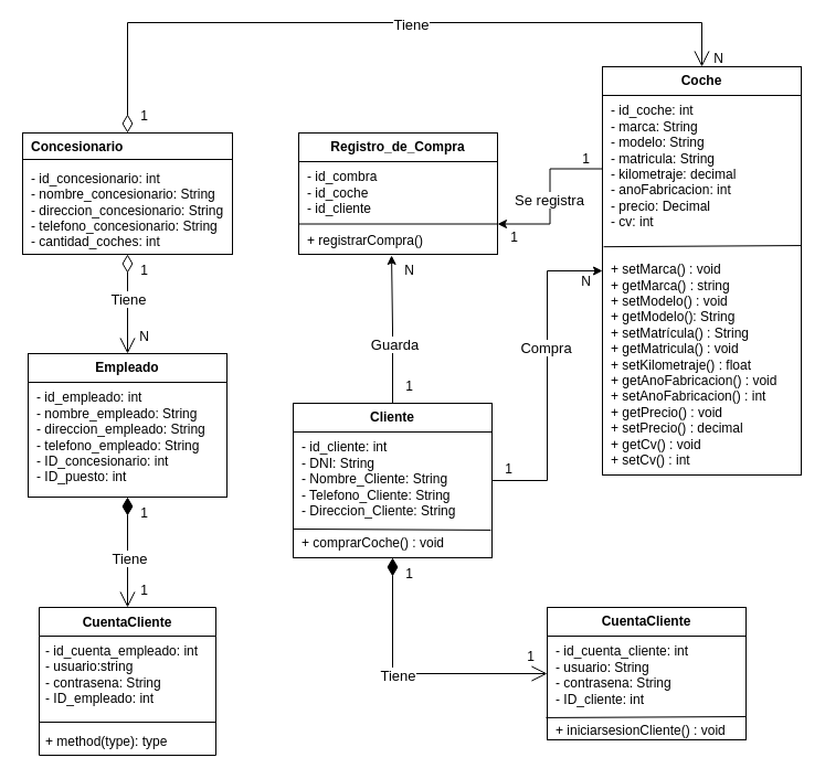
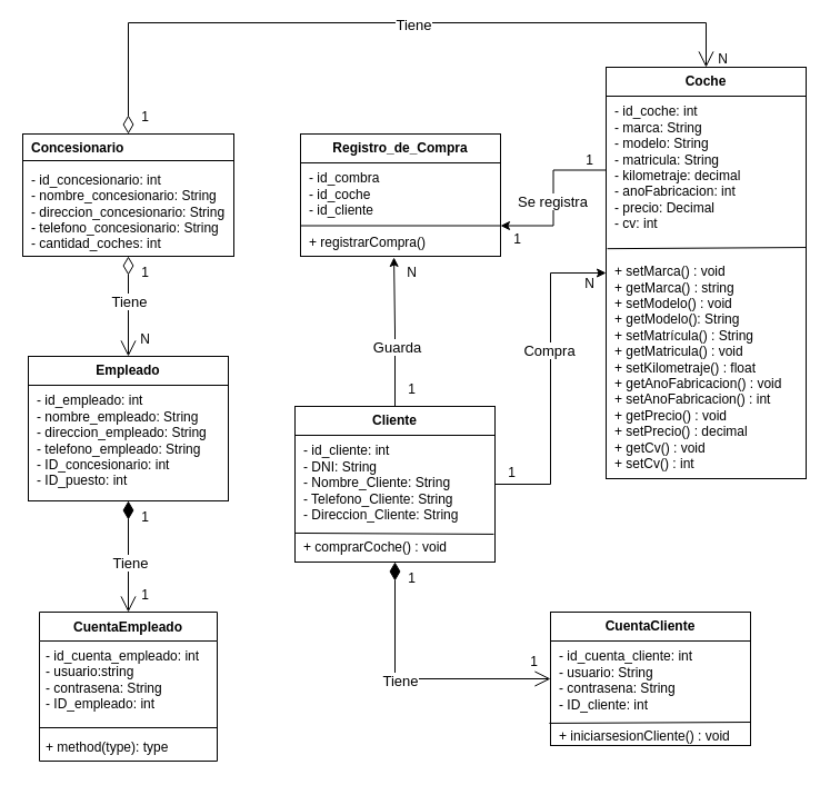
  <mxCell id="0" />
  <mxCell id="1" parent="0" />
  <mxCell id="2" value="&lt;p style=&quot;margin:0px;margin-top:6px;text-align:center;&quot;&gt;&lt;/p&gt;&lt;p style=&quot;margin:0px;margin-left:8px;&quot;&gt;&lt;b&gt;Concesionario&lt;/b&gt;&lt;/p&gt;&lt;p style=&quot;margin:0px;margin-left:8px;&quot;&gt;&lt;span style=&quot;background-color: transparent; color: light-dark(rgb(0, 0, 0), rgb(255, 255, 255));&quot;&gt;&lt;br&gt;&lt;/span&gt;&lt;/p&gt;&lt;p style=&quot;margin:0px;margin-left:8px;&quot;&gt;&lt;span style=&quot;background-color: transparent; color: light-dark(rgb(0, 0, 0), rgb(255, 255, 255));&quot;&gt;- id_concesionario: int&lt;/span&gt;&lt;/p&gt;&lt;p style=&quot;margin:0px;margin-left:8px;&quot;&gt;- nombre_concesionario: String&lt;/p&gt;&lt;p style=&quot;margin:0px;margin-left:8px;&quot;&gt;- direccion_concesionario: String&lt;/p&gt;&lt;p style=&quot;margin:0px;margin-left:8px;&quot;&gt;- telefono_concesionario: String&lt;/p&gt;&lt;p style=&quot;margin:0px;margin-left:8px;&quot;&gt;- cantidad_coches: int&lt;/p&gt;" style="align=left;overflow=fill;html=1;dropTarget=0;whiteSpace=wrap;" parent="1" vertex="1"><mxGeometry x="20" y="120" width="190" height="110" as="geometry" /></mxCell>
  <mxCell id="3" value="" style="line;strokeWidth=1;fillColor=none;align=left;verticalAlign=middle;spacingTop=-1;spacingLeft=3;spacingRight=3;rotatable=0;labelPosition=right;points=[];portConstraint=eastwest;strokeColor=inherit;" parent="1" vertex="1"><mxGeometry x="20" y="140" width="190" height="8" as="geometry" /></mxCell>
  <mxCell id="4" value="&lt;p style=&quot;margin:0px;margin-top:6px;text-align:center;&quot;&gt;&lt;b&gt;Registro_de_Compra&lt;/b&gt;&lt;/p&gt;&lt;hr size=&quot;1&quot; style=&quot;border-style:solid;&quot;&gt;&lt;p style=&quot;margin:0px;margin-left:8px;&quot;&gt;- id_combra&lt;br&gt;- id_coche&lt;/p&gt;&lt;p style=&quot;margin:0px;margin-left:8px;&quot;&gt;- id_cliente&lt;/p&gt;&lt;p style=&quot;margin:0px;margin-left:8px;&quot;&gt;&lt;br&gt;&lt;/p&gt;&lt;p style=&quot;margin:0px;margin-left:8px;&quot;&gt;+ registrarCompra()&lt;/p&gt;&lt;p style=&quot;margin:0px;margin-left:8px;&quot;&gt;&lt;br&gt;&lt;/p&gt;" style="align=left;overflow=fill;html=1;dropTarget=0;whiteSpace=wrap;" parent="1" vertex="1"><mxGeometry x="270" y="120" width="180" height="110" as="geometry" /></mxCell>
  <mxCell id="5" value="&lt;p style=&quot;margin:0px;margin-top:6px;text-align:center;&quot;&gt;&lt;b&gt;Coche&lt;/b&gt;&lt;/p&gt;&lt;hr size=&quot;1&quot; style=&quot;border-style:solid;&quot;&gt;&lt;p style=&quot;margin:0px;margin-left:8px;&quot;&gt;- id_coche: int&lt;br&gt;- marca: String&lt;/p&gt;&lt;p style=&quot;margin:0px;margin-left:8px;&quot;&gt;- modelo: String&lt;/p&gt;&lt;p style=&quot;margin:0px;margin-left:8px;&quot;&gt;- matricula: String&lt;/p&gt;&lt;p style=&quot;margin:0px;margin-left:8px;&quot;&gt;- kilometraje: decimal&lt;/p&gt;&lt;p style=&quot;margin:0px;margin-left:8px;&quot;&gt;- anoFabricacion: int&lt;/p&gt;&lt;p style=&quot;margin:0px;margin-left:8px;&quot;&gt;- precio: Decimal&lt;/p&gt;&lt;p style=&quot;margin:0px;margin-left:8px;&quot;&gt;-&amp;nbsp;&lt;span style=&quot;background-color: transparent; color: light-dark(rgb(0, 0, 0), rgb(255, 255, 255));&quot;&gt;cv: int&lt;/span&gt;&lt;/p&gt;&lt;p style=&quot;margin:0px;margin-left:8px;&quot;&gt;&lt;span style=&quot;background-color: transparent; color: light-dark(rgb(0, 0, 0), rgb(255, 255, 255));&quot;&gt;&lt;br&gt;&lt;/span&gt;&lt;/p&gt;&lt;p style=&quot;margin:0px;margin-left:8px;&quot;&gt;&lt;span style=&quot;background-color: transparent; color: light-dark(rgb(0, 0, 0), rgb(255, 255, 255));&quot;&gt;&lt;br&gt;&lt;/span&gt;&lt;/p&gt;&lt;p style=&quot;margin:0px;margin-left:8px;&quot;&gt;&lt;span style=&quot;background-color: transparent; color: light-dark(rgb(0, 0, 0), rgb(255, 255, 255));&quot;&gt;+ setMarca() : void&lt;/span&gt;&lt;/p&gt;&lt;p style=&quot;margin:0px;margin-left:8px;&quot;&gt;&lt;span style=&quot;background-color: transparent; color: light-dark(rgb(0, 0, 0), rgb(255, 255, 255));&quot;&gt;+ getMarca() : string&lt;/span&gt;&lt;/p&gt;&lt;p style=&quot;margin:0px;margin-left:8px;&quot;&gt;&lt;span style=&quot;background-color: transparent; color: light-dark(rgb(0, 0, 0), rgb(255, 255, 255));&quot;&gt;+ setModelo() : void&lt;/span&gt;&lt;/p&gt;&lt;p style=&quot;margin:0px;margin-left:8px;&quot;&gt;&lt;span style=&quot;background-color: transparent; color: light-dark(rgb(0, 0, 0), rgb(255, 255, 255));&quot;&gt;+ getModelo(): String&lt;/span&gt;&lt;/p&gt;&lt;p style=&quot;margin:0px;margin-left:8px;&quot;&gt;&lt;span style=&quot;background-color: transparent; color: light-dark(rgb(0, 0, 0), rgb(255, 255, 255));&quot;&gt;+ setMatrícula() : String&lt;/span&gt;&lt;/p&gt;&lt;p style=&quot;margin:0px;margin-left:8px;&quot;&gt;&lt;span style=&quot;background-color: transparent; color: light-dark(rgb(0, 0, 0), rgb(255, 255, 255));&quot;&gt;+ getMatricula() : void&lt;/span&gt;&lt;/p&gt;&lt;p style=&quot;margin:0px;margin-left:8px;&quot;&gt;&lt;span style=&quot;background-color: transparent; color: light-dark(rgb(0, 0, 0), rgb(255, 255, 255));&quot;&gt;+ setKilometraje() : float&lt;/span&gt;&lt;/p&gt;&lt;p style=&quot;margin:0px;margin-left:8px;&quot;&gt;&lt;span style=&quot;background-color: transparent; color: light-dark(rgb(0, 0, 0), rgb(255, 255, 255));&quot;&gt;+ getAnoFabricacion() : void&lt;/span&gt;&lt;/p&gt;&lt;p style=&quot;margin:0px;margin-left:8px;&quot;&gt;&lt;span style=&quot;background-color: transparent; color: light-dark(rgb(0, 0, 0), rgb(255, 255, 255));&quot;&gt;+ setAnoFabricacion() : int&lt;/span&gt;&lt;/p&gt;&lt;p style=&quot;margin:0px;margin-left:8px;&quot;&gt;&lt;span style=&quot;background-color: transparent; color: light-dark(rgb(0, 0, 0), rgb(255, 255, 255));&quot;&gt;+ getPrecio() : void&lt;/span&gt;&lt;/p&gt;&lt;p style=&quot;margin:0px;margin-left:8px;&quot;&gt;&lt;span style=&quot;background-color: transparent; color: light-dark(rgb(0, 0, 0), rgb(255, 255, 255));&quot;&gt;+ setPrecio() : decimal&lt;/span&gt;&lt;/p&gt;&lt;p style=&quot;margin:0px;margin-left:8px;&quot;&gt;&lt;span style=&quot;background-color: transparent; color: light-dark(rgb(0, 0, 0), rgb(255, 255, 255));&quot;&gt;+ getCv() : void&lt;/span&gt;&lt;/p&gt;&lt;p style=&quot;margin:0px;margin-left:8px;&quot;&gt;&lt;span style=&quot;background-color: transparent; color: light-dark(rgb(0, 0, 0), rgb(255, 255, 255));&quot;&gt;+ setCv() : int&lt;/span&gt;&lt;/p&gt;" style="align=left;overflow=fill;html=1;dropTarget=0;whiteSpace=wrap;" parent="1" vertex="1"><mxGeometry x="545" y="60" width="180" height="370" as="geometry" /></mxCell>
  <mxCell id="6" style="edgeStyle=orthogonalEdgeStyle;rounded=0;orthogonalLoop=1;jettySize=auto;html=1;exitX=1;exitY=0.5;exitDx=0;exitDy=0;entryX=0;entryY=0.5;entryDx=0;entryDy=0;" edge="1" parent="1" source="8" target="5"><mxGeometry relative="1" as="geometry" /></mxCell>
  <mxCell id="7" value="&lt;font style=&quot;font-size: 13px;&quot;&gt;Compra&lt;/font&gt;" style="edgeLabel;html=1;align=center;verticalAlign=middle;resizable=0;points=[];" vertex="1" connectable="0" parent="6"><mxGeometry x="0.179" y="2" relative="1" as="geometry"><mxPoint as="offset" /></mxGeometry></mxCell>
  <mxCell id="8" value="&lt;p style=&quot;margin:0px;margin-top:6px;text-align:center;&quot;&gt;&lt;b&gt;Cliente&lt;/b&gt;&lt;/p&gt;&lt;hr size=&quot;1&quot; style=&quot;border-style:solid;&quot;&gt;&lt;p style=&quot;margin:0px;margin-left:8px;&quot;&gt;- id_cliente: int&lt;br&gt;- DNI: String&lt;/p&gt;&lt;p style=&quot;margin:0px;margin-left:8px;&quot;&gt;- Nombre_Cliente: String&lt;/p&gt;&lt;p style=&quot;margin:0px;margin-left:8px;&quot;&gt;- Telefono_Cliente: String&lt;/p&gt;&lt;p style=&quot;margin:0px;margin-left:8px;&quot;&gt;- Direccion_Cliente: String&lt;/p&gt;&lt;p style=&quot;margin:0px;margin-left:8px;&quot;&gt;&lt;br&gt;&lt;/p&gt;&lt;p style=&quot;margin:0px;margin-left:8px;&quot;&gt;+ comprarCoche() : void&lt;/p&gt;" style="align=left;overflow=fill;html=1;dropTarget=0;whiteSpace=wrap;" parent="1" vertex="1"><mxGeometry x="265" y="365" width="180" height="140" as="geometry" /></mxCell>
  <mxCell id="9" value="&lt;p style=&quot;margin:0px;margin-top:6px;text-align:center;&quot;&gt;&lt;b&gt;Empleado&lt;/b&gt;&lt;/p&gt;&lt;hr size=&quot;1&quot; style=&quot;border-style:solid;&quot;&gt;&lt;p style=&quot;margin:0px;margin-left:8px;&quot;&gt;- id_empleado: int&lt;br&gt;- nombre_empleado: String&lt;/p&gt;&lt;p style=&quot;margin:0px;margin-left:8px;&quot;&gt;- direccion_empleado: String&lt;/p&gt;&lt;p style=&quot;margin:0px;margin-left:8px;&quot;&gt;- telefono_empleado: String&lt;/p&gt;&lt;p style=&quot;margin:0px;margin-left:8px;&quot;&gt;- ID_concesionario: int&lt;/p&gt;&lt;p style=&quot;margin:0px;margin-left:8px;&quot;&gt;- ID_puesto: int&lt;/p&gt;" style="align=left;overflow=fill;html=1;dropTarget=0;whiteSpace=wrap;" parent="1" vertex="1"><mxGeometry x="25" y="320" width="180" height="130" as="geometry" /></mxCell>
  <mxCell id="10" value="&lt;p style=&quot;margin:0px;margin-top:6px;text-align:center;&quot;&gt;&lt;b&gt;CuentaCliente&lt;/b&gt;&lt;/p&gt;&lt;hr size=&quot;1&quot; style=&quot;border-style:solid;&quot;&gt;&lt;p style=&quot;margin:0px;margin-left:8px;&quot;&gt;- id_cuenta_cliente: int&lt;br&gt;- usuario: String&lt;/p&gt;&lt;p style=&quot;margin:0px;margin-left:8px;&quot;&gt;- contrasena: String&lt;/p&gt;&lt;p style=&quot;margin:0px;margin-left:8px;&quot;&gt;- ID_cliente: int&lt;/p&gt;&lt;p style=&quot;margin:0px;margin-left:8px;&quot;&gt;&lt;br&gt;&lt;/p&gt;&lt;p style=&quot;margin:0px;margin-left:8px;&quot;&gt;+ iniciarsesionCliente() : void&lt;/p&gt;" style="align=left;overflow=fill;html=1;dropTarget=0;whiteSpace=wrap;" parent="1" vertex="1"><mxGeometry x="495" y="550" width="180" height="120" as="geometry" /></mxCell>
  <mxCell id="11" value="" style="endArrow=none;html=1;rounded=0;entryX=1;entryY=0.438;entryDx=0;entryDy=0;entryPerimeter=0;exitX=0.006;exitY=0.441;exitDx=0;exitDy=0;exitPerimeter=0;" edge="1" parent="1" source="5" target="5"><mxGeometry width="50" height="50" relative="1" as="geometry"><mxPoint x="295" y="420" as="sourcePoint" /><mxPoint x="345" y="370" as="targetPoint" /><Array as="points" /></mxGeometry></mxCell>
  <mxCell id="12" value="" style="endArrow=none;html=1;rounded=0;entryX=1;entryY=0.75;entryDx=0;entryDy=0;exitX=0;exitY=0.75;exitDx=0;exitDy=0;" edge="1" parent="1" source="4" target="4"><mxGeometry width="50" height="50" relative="1" as="geometry"><mxPoint x="295" y="420" as="sourcePoint" /><mxPoint x="345" y="370" as="targetPoint" /></mxGeometry></mxCell>
  <mxCell id="13" value="" style="endArrow=none;html=1;rounded=0;exitX=0;exitY=0.814;exitDx=0;exitDy=0;exitPerimeter=0;entryX=0.994;entryY=0.821;entryDx=0;entryDy=0;entryPerimeter=0;" edge="1" parent="1" source="8" target="8"><mxGeometry width="50" height="50" relative="1" as="geometry"><mxPoint x="295" y="420" as="sourcePoint" /><mxPoint x="445" y="655" as="targetPoint" /></mxGeometry></mxCell>
  <mxCell id="14" value="" style="endArrow=none;html=1;rounded=0;exitX=-0.006;exitY=0.833;exitDx=0;exitDy=0;entryX=1;entryY=0.825;entryDx=0;entryDy=0;exitPerimeter=0;entryPerimeter=0;" edge="1" parent="1" source="10" target="10"><mxGeometry width="50" height="50" relative="1" as="geometry"><mxPoint x="295" y="420" as="sourcePoint" /><mxPoint x="345" y="370" as="targetPoint" /></mxGeometry></mxCell>
- <mxCell id="15" value="CuentaCliente" style="swimlane;fontStyle=1;align=center;verticalAlign=top;childLayout=stackLayout;horizontal=1;startSize=26;horizontalStack=0;resizeParent=1;resizeParentMax=0;resizeLast=0;collapsible=1;marginBottom=0;whiteSpace=wrap;html=1;" vertex="1" parent="1"><mxGeometry x="35" y="550" width="160" height="134" as="geometry"><mxRectangle x="414" y="660" width="100" height="30" as="alternateBounds" /></mxGeometry></mxCell>
+ <mxCell id="15" value="CuentaEmpleado" style="swimlane;fontStyle=1;align=center;verticalAlign=top;childLayout=stackLayout;horizontal=1;startSize=26;horizontalStack=0;resizeParent=1;resizeParentMax=0;resizeLast=0;collapsible=1;marginBottom=0;whiteSpace=wrap;html=1;" vertex="1" parent="1"><mxGeometry x="35" y="550" width="160" height="134" as="geometry"><mxRectangle x="414" y="660" width="100" height="30" as="alternateBounds" /></mxGeometry></mxCell>
  <mxCell id="16" value="- id_cuenta_empleado: int&lt;div&gt;- usuario:string&lt;/div&gt;&lt;div&gt;- contrasena: String&lt;/div&gt;&lt;div&gt;- ID_empleado: int&lt;/div&gt;" style="text;strokeColor=none;fillColor=none;align=left;verticalAlign=top;spacingLeft=4;spacingRight=4;overflow=hidden;rotatable=0;points=[[0,0.5],[1,0.5]];portConstraint=eastwest;whiteSpace=wrap;html=1;" vertex="1" parent="15"><mxGeometry y="26" width="160" height="74" as="geometry" /></mxCell>
  <mxCell id="17" value="" style="line;strokeWidth=1;fillColor=none;align=left;verticalAlign=middle;spacingTop=-1;spacingLeft=3;spacingRight=3;rotatable=0;labelPosition=right;points=[];portConstraint=eastwest;strokeColor=inherit;" vertex="1" parent="15"><mxGeometry y="100" width="160" height="8" as="geometry" /></mxCell>
  <mxCell id="18" value="+ method(type): type" style="text;strokeColor=none;fillColor=none;align=left;verticalAlign=top;spacingLeft=4;spacingRight=4;overflow=hidden;rotatable=0;points=[[0,0.5],[1,0.5]];portConstraint=eastwest;whiteSpace=wrap;html=1;" vertex="1" parent="15"><mxGeometry y="108" width="160" height="26" as="geometry" /></mxCell>
  <mxCell id="19" style="edgeStyle=orthogonalEdgeStyle;rounded=0;orthogonalLoop=1;jettySize=auto;html=1;exitX=0;exitY=0.25;exitDx=0;exitDy=0;entryX=1;entryY=0.75;entryDx=0;entryDy=0;" edge="1" parent="1" source="5" target="4"><mxGeometry relative="1" as="geometry" /></mxCell>
  <mxCell id="20" value="&lt;font style=&quot;font-size: 13px;&quot;&gt;Se registra&lt;/font&gt;" style="edgeLabel;html=1;align=center;verticalAlign=middle;resizable=0;points=[];" vertex="1" connectable="0" parent="19"><mxGeometry x="0.021" y="-1" relative="1" as="geometry"><mxPoint y="1" as="offset" /></mxGeometry></mxCell>
  <mxCell id="21" style="edgeStyle=orthogonalEdgeStyle;rounded=0;orthogonalLoop=1;jettySize=auto;html=1;exitX=0.5;exitY=0;exitDx=0;exitDy=0;entryX=0.467;entryY=1.009;entryDx=0;entryDy=0;entryPerimeter=0;" edge="1" parent="1" source="8" target="4"><mxGeometry relative="1" as="geometry" /></mxCell>
  <mxCell id="22" value="&lt;font style=&quot;font-size: 13px;&quot;&gt;Guarda&lt;/font&gt;" style="edgeLabel;html=1;align=center;verticalAlign=middle;resizable=0;points=[];" vertex="1" connectable="0" parent="21"><mxGeometry x="-0.203" y="-1" relative="1" as="geometry"><mxPoint as="offset" /></mxGeometry></mxCell>
  <mxCell id="23" value="&lt;div&gt;&lt;br&gt;&lt;/div&gt;&lt;div&gt;&lt;br&gt;&lt;/div&gt;" style="endArrow=open;html=1;endSize=12;startArrow=diamondThin;startSize=14;startFill=1;edgeStyle=orthogonalEdgeStyle;align=left;verticalAlign=bottom;rounded=0;exitX=0.5;exitY=1;exitDx=0;exitDy=0;entryX=0.5;entryY=0;entryDx=0;entryDy=0;" edge="1" parent="1" source="9" target="15"><mxGeometry x="-0.2" y="80" relative="1" as="geometry"><mxPoint x="155" y="380" as="sourcePoint" /><mxPoint x="315" y="380" as="targetPoint" /><mxPoint as="offset" /></mxGeometry></mxCell>
  <mxCell id="24" value="&lt;font style=&quot;font-size: 13px;&quot;&gt;Tiene&lt;/font&gt;" style="edgeLabel;html=1;align=center;verticalAlign=middle;resizable=0;points=[];" vertex="1" connectable="0" parent="23"><mxGeometry x="0.1" y="1" relative="1" as="geometry"><mxPoint as="offset" /></mxGeometry></mxCell>
  <mxCell id="25" value="" style="endArrow=open;html=1;endSize=12;startArrow=diamondThin;startSize=14;startFill=0;edgeStyle=orthogonalEdgeStyle;align=left;verticalAlign=bottom;rounded=0;exitX=0.5;exitY=1;exitDx=0;exitDy=0;entryX=0.5;entryY=0;entryDx=0;entryDy=0;" edge="1" parent="1" source="2" target="9"><mxGeometry x="-0.111" y="30" relative="1" as="geometry"><mxPoint x="155" y="380" as="sourcePoint" /><mxPoint x="315" y="380" as="targetPoint" /><mxPoint as="offset" /></mxGeometry></mxCell>
  <mxCell id="26" value="&lt;font style=&quot;font-size: 13px;&quot;&gt;Tiene&lt;/font&gt;" style="edgeLabel;html=1;align=center;verticalAlign=middle;resizable=0;points=[];" vertex="1" connectable="0" parent="25"><mxGeometry x="0.289" y="1" relative="1" as="geometry"><mxPoint x="-1" y="-18" as="offset" /></mxGeometry></mxCell>
  <mxCell id="27" value="" style="endArrow=open;html=1;endSize=12;startArrow=diamondThin;startSize=14;startFill=0;edgeStyle=orthogonalEdgeStyle;align=left;verticalAlign=bottom;rounded=0;exitX=0.5;exitY=0;exitDx=0;exitDy=0;entryX=0.5;entryY=0;entryDx=0;entryDy=0;" edge="1" parent="1" source="2" target="5"><mxGeometry x="-0.879" y="70" relative="1" as="geometry"><mxPoint x="215" y="380" as="sourcePoint" /><mxPoint x="375" y="380" as="targetPoint" /><Array as="points"><mxPoint x="115" y="20" /><mxPoint x="635" y="20" /></Array><mxPoint as="offset" /></mxGeometry></mxCell>
  <mxCell id="28" value="&lt;font style=&quot;font-size: 13px;&quot;&gt;Tiene&lt;/font&gt;" style="edgeLabel;html=1;align=center;verticalAlign=middle;resizable=0;points=[];" vertex="1" connectable="0" parent="27"><mxGeometry x="0.079" y="-1" relative="1" as="geometry"><mxPoint as="offset" /></mxGeometry></mxCell>
  <mxCell id="29" value="&lt;div&gt;&lt;br&gt;&lt;/div&gt;&lt;div&gt;&lt;br&gt;&lt;/div&gt;" style="endArrow=open;html=1;endSize=12;startArrow=diamondThin;startSize=14;startFill=1;edgeStyle=orthogonalEdgeStyle;align=left;verticalAlign=bottom;rounded=0;exitX=0.5;exitY=1;exitDx=0;exitDy=0;entryX=0;entryY=0.5;entryDx=0;entryDy=0;" edge="1" parent="1" source="8" target="10"><mxGeometry x="-0.796" y="-10" relative="1" as="geometry"><mxPoint x="325" y="380" as="sourcePoint" /><mxPoint x="485" y="380" as="targetPoint" /><mxPoint as="offset" /></mxGeometry></mxCell>
  <mxCell id="30" value="&lt;font style=&quot;font-size: 13px;&quot;&gt;Tiene&lt;/font&gt;" style="edgeLabel;html=1;align=center;verticalAlign=middle;resizable=0;points=[];" vertex="1" connectable="0" parent="29"><mxGeometry x="-0.11" y="-1" relative="1" as="geometry"><mxPoint as="offset" /></mxGeometry></mxCell>
  <mxCell id="31" value="1" style="text;html=1;align=center;verticalAlign=middle;resizable=0;points=[];autosize=1;strokeColor=none;fillColor=none;" vertex="1" parent="1"><mxGeometry x="115" y="90" width="30" height="30" as="geometry" /></mxCell>
  <mxCell id="32" value="N" style="text;html=1;align=center;verticalAlign=middle;resizable=0;points=[];autosize=1;strokeColor=none;fillColor=none;" vertex="1" parent="1"><mxGeometry x="635" y="38" width="30" height="30" as="geometry" /></mxCell>
  <mxCell id="33" value="1" style="text;html=1;align=center;verticalAlign=middle;resizable=0;points=[];autosize=1;strokeColor=none;fillColor=none;" vertex="1" parent="1"><mxGeometry x="115" y="230" width="30" height="30" as="geometry" /></mxCell>
  <mxCell id="34" value="N" style="text;html=1;align=center;verticalAlign=middle;resizable=0;points=[];autosize=1;strokeColor=none;fillColor=none;" vertex="1" parent="1"><mxGeometry x="115" y="290" width="30" height="30" as="geometry" /></mxCell>
  <mxCell id="35" value="1" style="text;html=1;align=center;verticalAlign=middle;resizable=0;points=[];autosize=1;strokeColor=none;fillColor=none;" vertex="1" parent="1"><mxGeometry x="115" y="520" width="30" height="30" as="geometry" /></mxCell>
  <mxCell id="36" value="1" style="text;html=1;align=center;verticalAlign=middle;resizable=0;points=[];autosize=1;strokeColor=none;fillColor=none;" vertex="1" parent="1"><mxGeometry x="115" y="450" width="30" height="30" as="geometry" /></mxCell>
  <mxCell id="37" value="1" style="text;html=1;align=center;verticalAlign=middle;resizable=0;points=[];autosize=1;strokeColor=none;fillColor=none;" vertex="1" parent="1"><mxGeometry x="355" y="505" width="30" height="30" as="geometry" /></mxCell>
  <mxCell id="38" value="1" style="text;html=1;align=center;verticalAlign=middle;resizable=0;points=[];autosize=1;strokeColor=none;fillColor=none;" vertex="1" parent="1"><mxGeometry x="465" y="580" width="30" height="30" as="geometry" /></mxCell>
  <mxCell id="39" value="1" style="text;html=1;align=center;verticalAlign=middle;resizable=0;points=[];autosize=1;strokeColor=none;fillColor=none;" vertex="1" parent="1"><mxGeometry x="355" y="335" width="30" height="30" as="geometry" /></mxCell>
  <mxCell id="40" value="N" style="text;html=1;align=center;verticalAlign=middle;resizable=0;points=[];autosize=1;strokeColor=none;fillColor=none;" vertex="1" parent="1"><mxGeometry x="355" y="230" width="30" height="30" as="geometry" /></mxCell>
  <mxCell id="41" value="1" style="text;html=1;align=center;verticalAlign=middle;resizable=0;points=[];autosize=1;strokeColor=none;fillColor=none;" vertex="1" parent="1"><mxGeometry x="515" y="129" width="30" height="30" as="geometry" /></mxCell>
  <mxCell id="42" value="1" style="text;html=1;align=center;verticalAlign=middle;resizable=0;points=[];autosize=1;strokeColor=none;fillColor=none;" vertex="1" parent="1"><mxGeometry x="450" y="200" width="30" height="30" as="geometry" /></mxCell>
  <mxCell id="43" value="1" style="text;html=1;align=center;verticalAlign=middle;resizable=0;points=[];autosize=1;strokeColor=none;fillColor=none;" vertex="1" parent="1"><mxGeometry x="445" y="410" width="30" height="30" as="geometry" /></mxCell>
  <mxCell id="44" value="N" style="text;html=1;align=center;verticalAlign=middle;resizable=0;points=[];autosize=1;strokeColor=none;fillColor=none;" vertex="1" parent="1"><mxGeometry x="515" y="240" width="30" height="30" as="geometry" /></mxCell>
